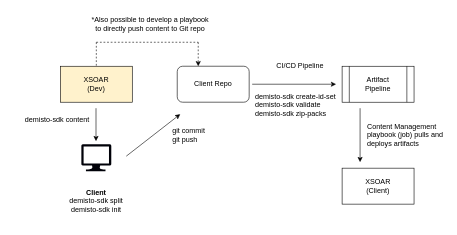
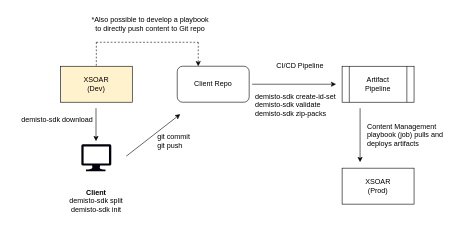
  <mxCell id="0" />
  <mxCell id="1" parent="0" />
  <mxCell id="2" value="XSOAR&lt;br&gt;(Dev)" style="rounded=0;whiteSpace=wrap;html=1;fillColor=#fff2cc;" vertex="1" parent="1"><mxGeometry x="100" y="110" width="120" height="60" as="geometry" /></mxCell>
  <mxCell id="3" value="" style="endArrow=classic;html=1;rounded=0;" edge="1" parent="1"><mxGeometry width="50" height="50" relative="1" as="geometry"><mxPoint x="159.5" y="180" as="sourcePoint" /><mxPoint x="159.5" y="235" as="targetPoint" /></mxGeometry></mxCell>
- <mxCell id="4" value="demisto-sdk content" style="text;html=1;strokeColor=none;fillColor=none;align=center;verticalAlign=middle;whiteSpace=wrap;rounded=0;" vertex="1" parent="1"><mxGeometry x="20" y="190" width="150" height="20" as="geometry" /></mxCell>
+ <mxCell id="4" value="demisto-sdk download" style="text;html=1;strokeColor=none;fillColor=none;align=center;verticalAlign=middle;whiteSpace=wrap;rounded=0;" vertex="1" parent="1"><mxGeometry x="20" y="190" width="150" height="20" as="geometry" /></mxCell>
  <mxCell id="5" value="" style="sketch=0;aspect=fixed;pointerEvents=1;shadow=0;dashed=0;html=1;strokeColor=none;labelPosition=center;verticalLabelPosition=bottom;verticalAlign=top;align=center;fillColor=#000108;shape=mxgraph.azure.computer" vertex="1" parent="1"><mxGeometry x="135" y="240" width="50" height="45" as="geometry" /></mxCell>
  <mxCell id="6" value="&lt;b&gt;Client&lt;/b&gt;&lt;br&gt;demisto-sdk split&lt;br&gt;demisto-sdk init" style="text;html=1;strokeColor=none;fillColor=none;align=center;verticalAlign=middle;whiteSpace=wrap;rounded=0;" vertex="1" parent="1"><mxGeometry x="90" y="300" width="140" height="70" as="geometry" /></mxCell>
  <mxCell id="7" value="" style="shape=process;whiteSpace=wrap;html=1;backgroundOutline=1;fillColor=default;" vertex="1" parent="1"><mxGeometry x="570" y="110" width="120" height="60" as="geometry" /></mxCell>
  <mxCell id="8" value="Client Repo" style="rounded=1;whiteSpace=wrap;html=1;fillColor=default;" vertex="1" parent="1"><mxGeometry x="295" y="110" width="120" height="60" as="geometry" /></mxCell>
  <mxCell id="9" value="" style="endArrow=classic;html=1;rounded=0;" edge="1" parent="1"><mxGeometry width="50" height="50" relative="1" as="geometry"><mxPoint x="210" y="260" as="sourcePoint" /><mxPoint x="300" y="190" as="targetPoint" /></mxGeometry></mxCell>
- <mxCell id="10" value="git commit&lt;br&gt;git push" style="text;html=1;strokeColor=none;fillColor=none;align=left;verticalAlign=middle;whiteSpace=wrap;rounded=0;" vertex="1" parent="1"><mxGeometry x="285" y="210" width="80" height="30" as="geometry" /></mxCell>
+ <mxCell id="10" value="git commit&lt;br&gt;git push" style="text;html=1;strokeColor=none;fillColor=none;align=left;verticalAlign=middle;whiteSpace=wrap;rounded=0;" vertex="1" parent="1"><mxGeometry x="260" y="220" width="80" height="30" as="geometry" /></mxCell>
  <mxCell id="11" value="" style="endArrow=classic;html=1;rounded=0;" edge="1" parent="1"><mxGeometry width="50" height="50" relative="1" as="geometry"><mxPoint x="420" y="140" as="sourcePoint" /><mxPoint x="560" y="140" as="targetPoint" /></mxGeometry></mxCell>
  <mxCell id="12" value="CI/CD Pipeline" style="text;html=1;strokeColor=none;fillColor=none;align=center;verticalAlign=middle;whiteSpace=wrap;rounded=0;" vertex="1" parent="1"><mxGeometry x="455" y="95" width="90" height="30" as="geometry" /></mxCell>
  <mxCell id="13" value="Artifact Pipeline" style="text;html=1;strokeColor=none;fillColor=none;align=center;verticalAlign=middle;whiteSpace=wrap;rounded=0;" vertex="1" parent="1"><mxGeometry x="600" y="125" width="60" height="30" as="geometry" /></mxCell>
- <mxCell id="14" value="XSOAR&lt;br&gt;(Client)" style="rounded=0;whiteSpace=wrap;html=1;fillColor=default;" vertex="1" parent="1"><mxGeometry x="570" y="280" width="120" height="60" as="geometry" /></mxCell>
+ <mxCell id="14" value="XSOAR&lt;br&gt;(Prod)" style="rounded=0;whiteSpace=wrap;html=1;fillColor=default;" vertex="1" parent="1"><mxGeometry x="570" y="280" width="120" height="60" as="geometry" /></mxCell>
  <mxCell id="15" value="" style="endArrow=classic;html=1;rounded=0;" edge="1" parent="1"><mxGeometry width="50" height="50" relative="1" as="geometry"><mxPoint x="600" y="180" as="sourcePoint" /><mxPoint x="600" y="270" as="targetPoint" /></mxGeometry></mxCell>
  <mxCell id="16" value="Content Management playbook (job) pulls and deploys artifacts" style="text;html=1;strokeColor=none;fillColor=none;align=left;verticalAlign=middle;whiteSpace=wrap;rounded=0;" vertex="1" parent="1"><mxGeometry x="610" y="200" width="130" height="50" as="geometry" /></mxCell>
  <mxCell id="17" value="&lt;div style=&quot;text-align: left&quot;&gt;&lt;span&gt;demisto-sdk&amp;nbsp;&lt;/span&gt;&lt;span&gt;create-id-set&lt;/span&gt;&lt;/div&gt;&lt;span&gt;&lt;div style=&quot;text-align: left&quot;&gt;&lt;span&gt;demisto-sdk validate&lt;/span&gt;&lt;/div&gt;&lt;div style=&quot;text-align: left&quot;&gt;&lt;span&gt;demisto-sdk zip-packs&lt;/span&gt;&lt;/div&gt;&lt;/span&gt;" style="text;html=1;strokeColor=none;fillColor=none;align=center;verticalAlign=middle;whiteSpace=wrap;rounded=0;" vertex="1" parent="1"><mxGeometry x="415" y="150" width="155" height="50" as="geometry" /></mxCell>
  <mxCell id="18" value="" style="endArrow=classic;html=1;rounded=0;dashed=1;" edge="1" parent="1"><mxGeometry width="50" height="50" relative="1" as="geometry"><mxPoint x="330" y="70" as="sourcePoint" /><mxPoint x="330" y="110" as="targetPoint" /></mxGeometry></mxCell>
  <mxCell id="19" value="" style="endArrow=none;html=1;rounded=0;dashed=1;" edge="1" parent="1"><mxGeometry width="50" height="50" relative="1" as="geometry"><mxPoint x="160" y="70" as="sourcePoint" /><mxPoint x="330" y="70" as="targetPoint" /></mxGeometry></mxCell>
  <mxCell id="20" value="" style="endArrow=none;html=1;rounded=0;entryX=0.5;entryY=0;entryDx=0;entryDy=0;dashed=1;" edge="1" parent="1" target="2"><mxGeometry width="50" height="50" relative="1" as="geometry"><mxPoint x="160" y="70" as="sourcePoint" /><mxPoint x="130" y="50" as="targetPoint" /></mxGeometry></mxCell>
  <mxCell id="21" value="*Also possible to develop a playbook to directly push content to Git repo" style="text;html=1;strokeColor=none;fillColor=none;align=center;verticalAlign=middle;whiteSpace=wrap;rounded=0;" vertex="1" parent="1"><mxGeometry x="150" y="20" width="200" height="40" as="geometry" /></mxCell>
